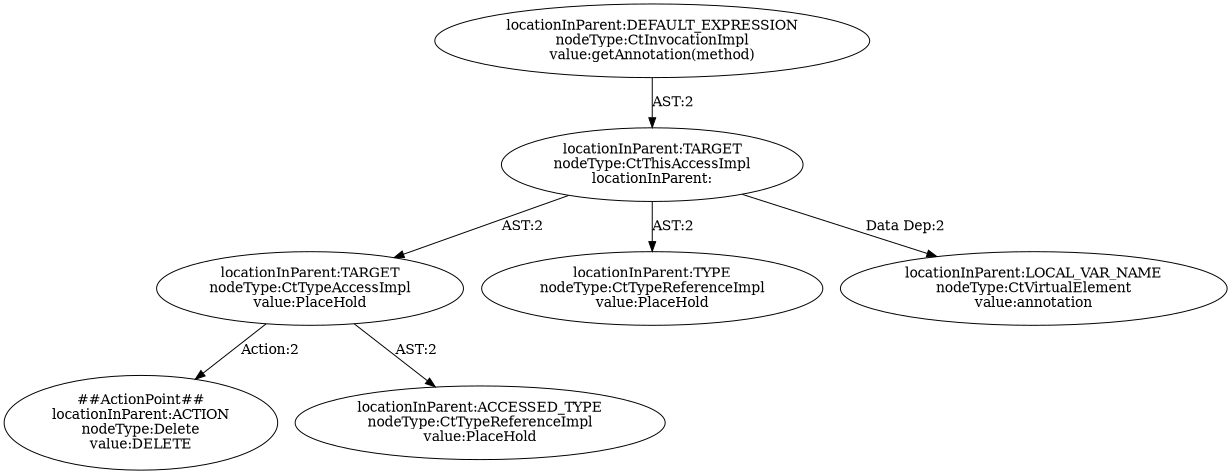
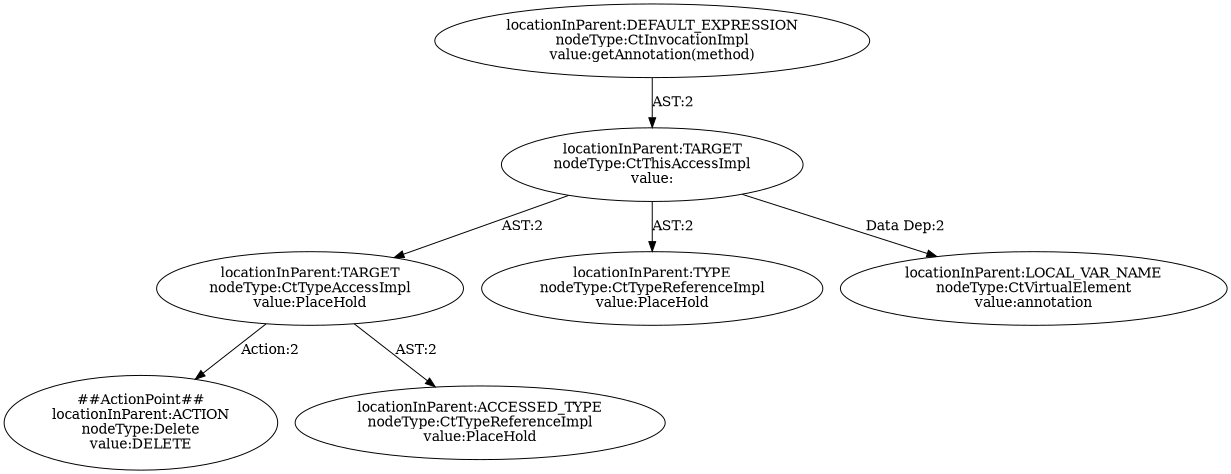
  digraph {
    node [shape=ellipse]
    n1 [label="##ActionPoint##\nlocationInParent:ACTION\nnodeType:Delete\nvalue:DELETE"]
    n2 [label="locationInParent:TARGET\nnodeType:CtTypeAccessImpl\nvalue:PlaceHold"]
    n3 [label="locationInParent:ACCESSED_TYPE\nnodeType:CtTypeReferenceImpl\nvalue:PlaceHold"]
-   n4 [label="locationInParent:TARGET\nnodeType:CtThisAccessImpl\nlocationInParent:"]
+   n4 [label="locationInParent:TARGET\nnodeType:CtThisAccessImpl\nvalue:"]
    n5 [label="locationInParent:TYPE\nnodeType:CtTypeReferenceImpl\nvalue:PlaceHold"]
    n6 [label="locationInParent:LOCAL_VAR_NAME\nnodeType:CtVirtualElement\nvalue:annotation"]
    n7 [label="locationInParent:DEFAULT_EXPRESSION\nnodeType:CtInvocationImpl\nvalue:getAnnotation(method)"]
    n2 -> n1 [label="Action:2"]
    n2 -> n3 [label="AST:2"]
    n4 -> n2 [label="AST:2"]
    n4 -> n5 [label="AST:2"]
    n4 -> n6 [label="Data Dep:2"]
    n7 -> n4 [label="AST:2"]
  }
